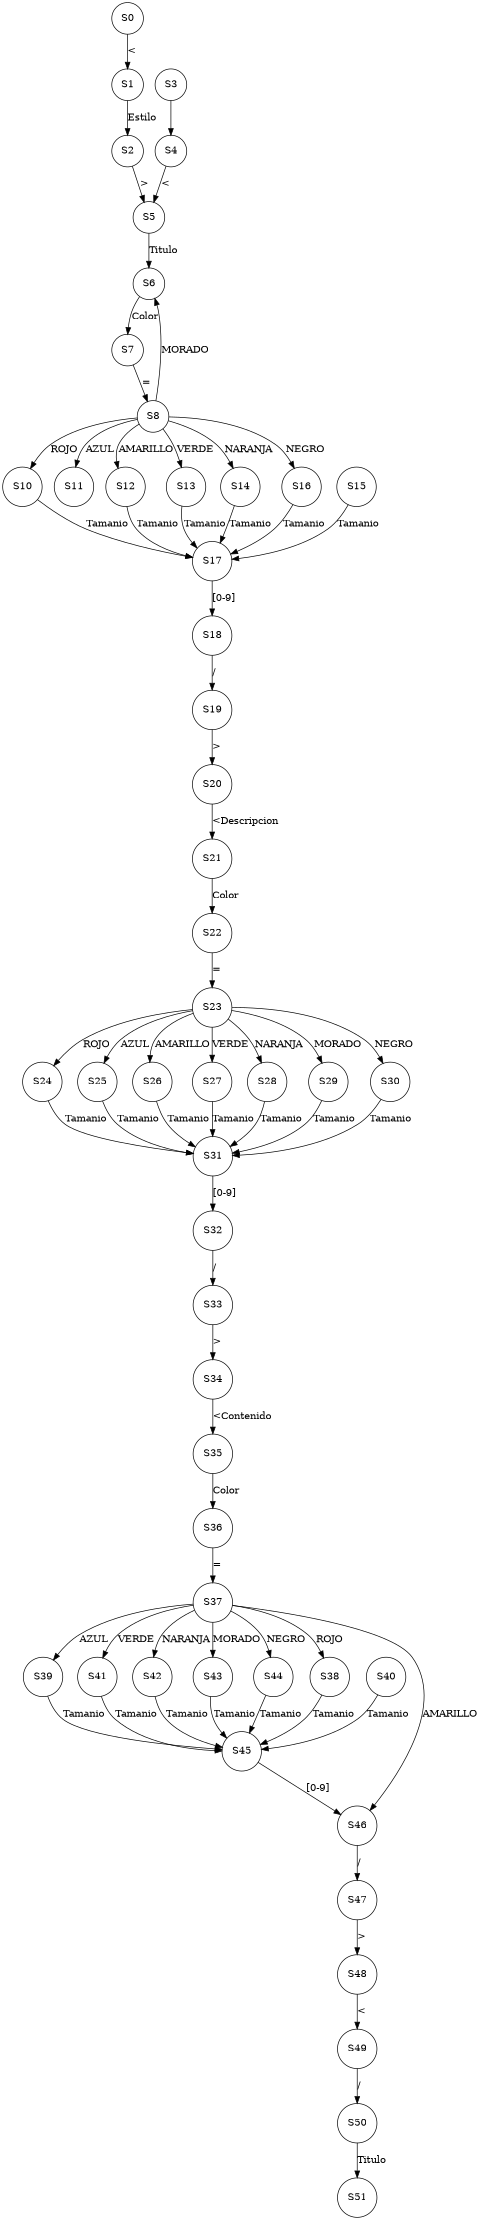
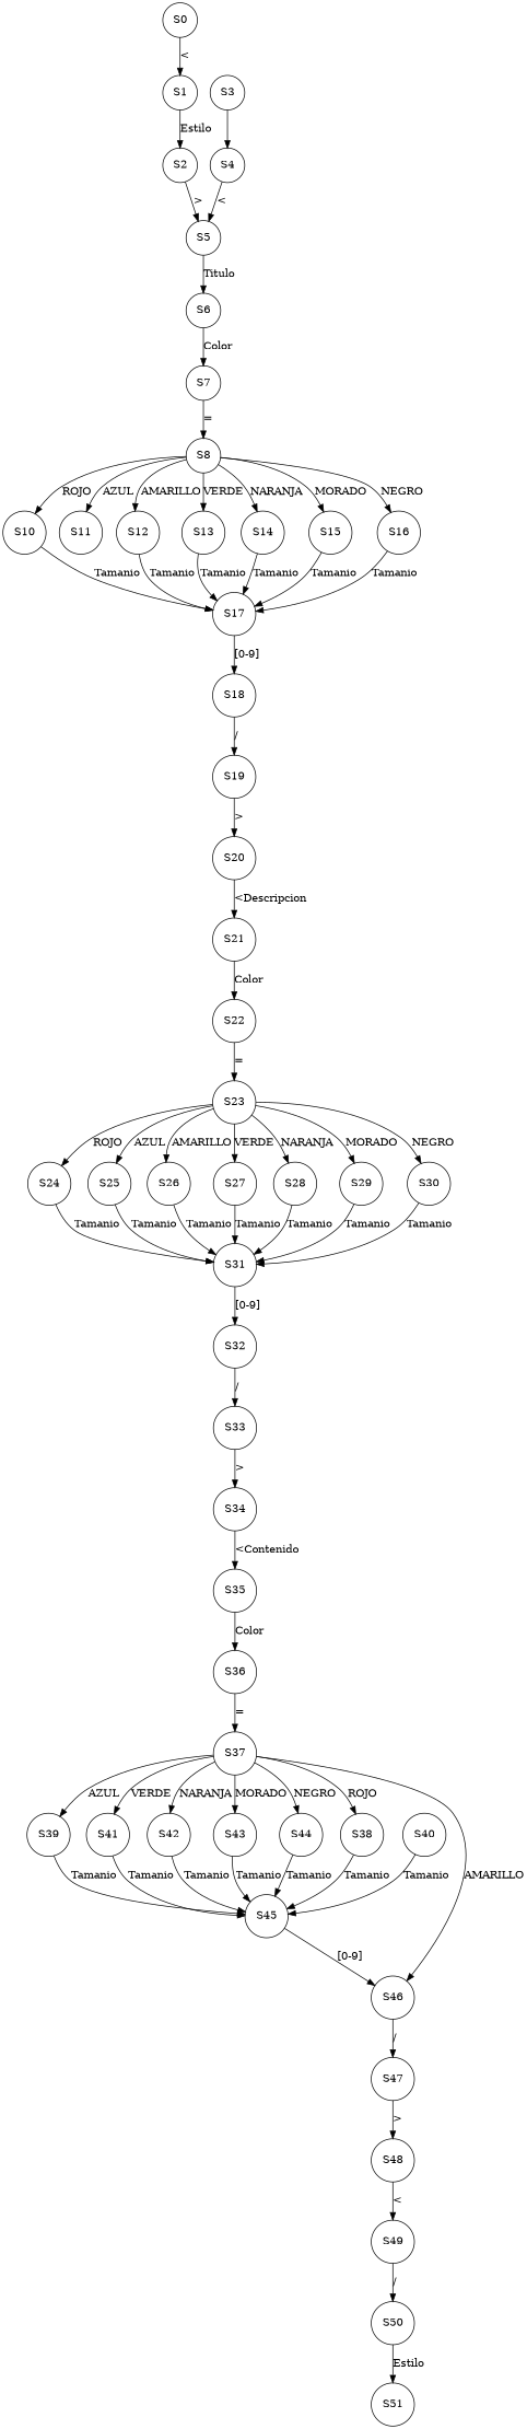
  digraph {
    rankdir=TB
    node [shape=circle]
    S0
    S1
    S2
    S5
    S3
    S4
    S6
    S7
    S8
    S10
    S11
    S12
    S13
    S14
    S15
    S16
    S17
    S18
    S19
    S20
    S21
    S22
    S23
    S24
    S25
    S26
    S27
    S28
    S29
    S30
    S31
    S32
    S33
    S34
    S35
    S36
    S37
    S38
    S39
    S41
    S42
    S43
    S44
    S46
    S45
    S40
    S47
    S48
    S49
    S50
    S51
    S0 -> S1 [label="<"]
    S1 -> S2 [label=Estilo]
    S2 -> S5 [label=">"]
    S5 -> S6 [label=Titulo]
    S3 -> S4
    S4 -> S5 [label="<"]
    S6 -> S7 [label=Color]
    S7 -> S8 [label="="]
    S8 -> S10 [label=ROJO]
    S8 -> S11 [label=AZUL]
    S8 -> S12 [label=AMARILLO]
    S8 -> S13 [label=VERDE]
    S8 -> S14 [label=NARANJA]
-   S8 -> S6 [label=MORADO]
+   S8 -> S15 [label=MORADO]
    S8 -> S16 [label=NEGRO]
    S10 -> S17 [label=Tamanio]
    S12 -> S17 [label=Tamanio]
    S13 -> S17 [label=Tamanio]
    S14 -> S17 [label=Tamanio]
    S15 -> S17 [label=Tamanio]
    S16 -> S17 [label=Tamanio]
    S17 -> S18 [label="[0-9]"]
    S18 -> S19 [label="/"]
    S19 -> S20 [label=">"]
    S20 -> S21 [label="<Descripcion"]
    S21 -> S22 [label=Color]
    S22 -> S23 [label="="]
    S23 -> S24 [label=ROJO]
    S23 -> S25 [label=AZUL]
    S23 -> S26 [label=AMARILLO]
    S23 -> S27 [label=VERDE]
    S23 -> S28 [label=NARANJA]
    S23 -> S29 [label=MORADO]
    S23 -> S30 [label=NEGRO]
    S24 -> S31 [label=Tamanio]
    S25 -> S31 [label=Tamanio]
    S26 -> S31 [label=Tamanio]
    S27 -> S31 [label=Tamanio]
    S28 -> S31 [label=Tamanio]
    S29 -> S31 [label=Tamanio]
    S30 -> S31 [label=Tamanio]
    S31 -> S32 [label="[0-9]"]
    S32 -> S33 [label="/"]
    S33 -> S34 [label=">"]
    S34 -> S35 [label="<Contenido"]
    S35 -> S36 [label=Color]
    S36 -> S37 [label="="]
    S37 -> S38 [label=ROJO]
    S37 -> S39 [label=AZUL]
    S37 -> S41 [label=VERDE]
    S37 -> S42 [label=NARANJA]
    S37 -> S43 [label=MORADO]
    S37 -> S44 [label=NEGRO]
    S37 -> S46 [label=AMARILLO]
    S38 -> S45 [label=Tamanio]
    S39 -> S45 [label=Tamanio]
    S41 -> S45 [label=Tamanio]
    S42 -> S45 [label=Tamanio]
    S43 -> S45 [label=Tamanio]
    S44 -> S45 [label=Tamanio]
    S46 -> S47 [label="/"]
    S45 -> S46 [label="[0-9]"]
    S40 -> S45 [label=Tamanio]
    S47 -> S48 [label=">"]
    S48 -> S49 [label="<"]
    S49 -> S50 [label="/"]
-   S50 -> S51 [label=Titulo]
+   S50 -> S51 [label=Estilo]
  }
